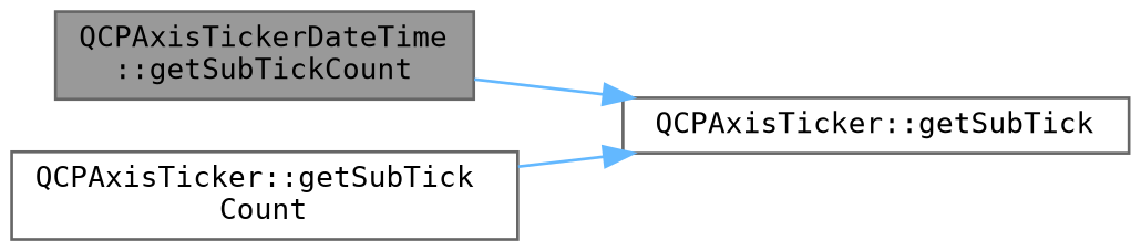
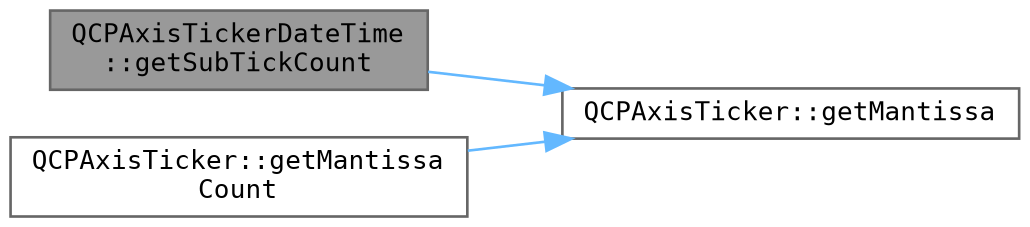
  digraph {
    fontname="DejaVu Sans Mono"
    rankdir=LR
    node [color=grey40 fillcolor=white fontname="DejaVu Sans Mono" fontsize=10 shape=box style=filled]
    edge [color=steelblue1 fontname="DejaVu Sans Mono" fontsize=10 labelfontname=Helvetica labelfontsize=10 style=solid]
    n1 [color=gray40 fillcolor=grey60 fontcolor=black height=0.2 label="QCPAxisTickerDateTime\l::getSubTickCount" width=0.4]
-   n2 [height=0.2 label="QCPAxisTicker::getSubTick" width=0.4]
-   n3 [height=0.2 label="QCPAxisTicker::getSubTick\lCount" width=0.4]
+   n2 [height=0.2 label="QCPAxisTicker::getMantissa" width=0.4]
+   n3 [height=0.2 label="QCPAxisTicker::getMantissa\lCount" width=0.4]
    n1 -> n2
    n3 -> n2
  }
